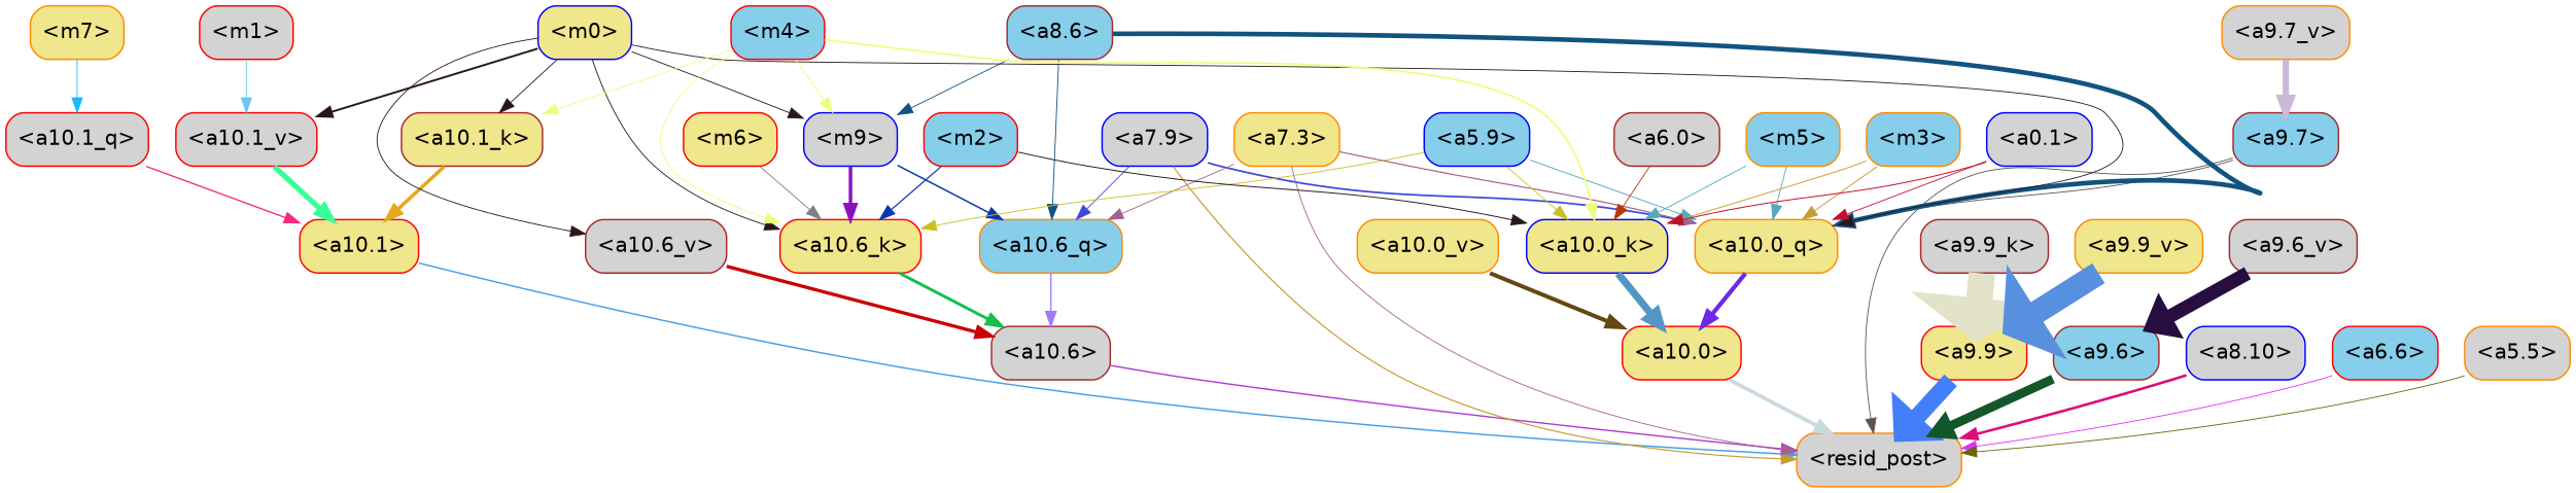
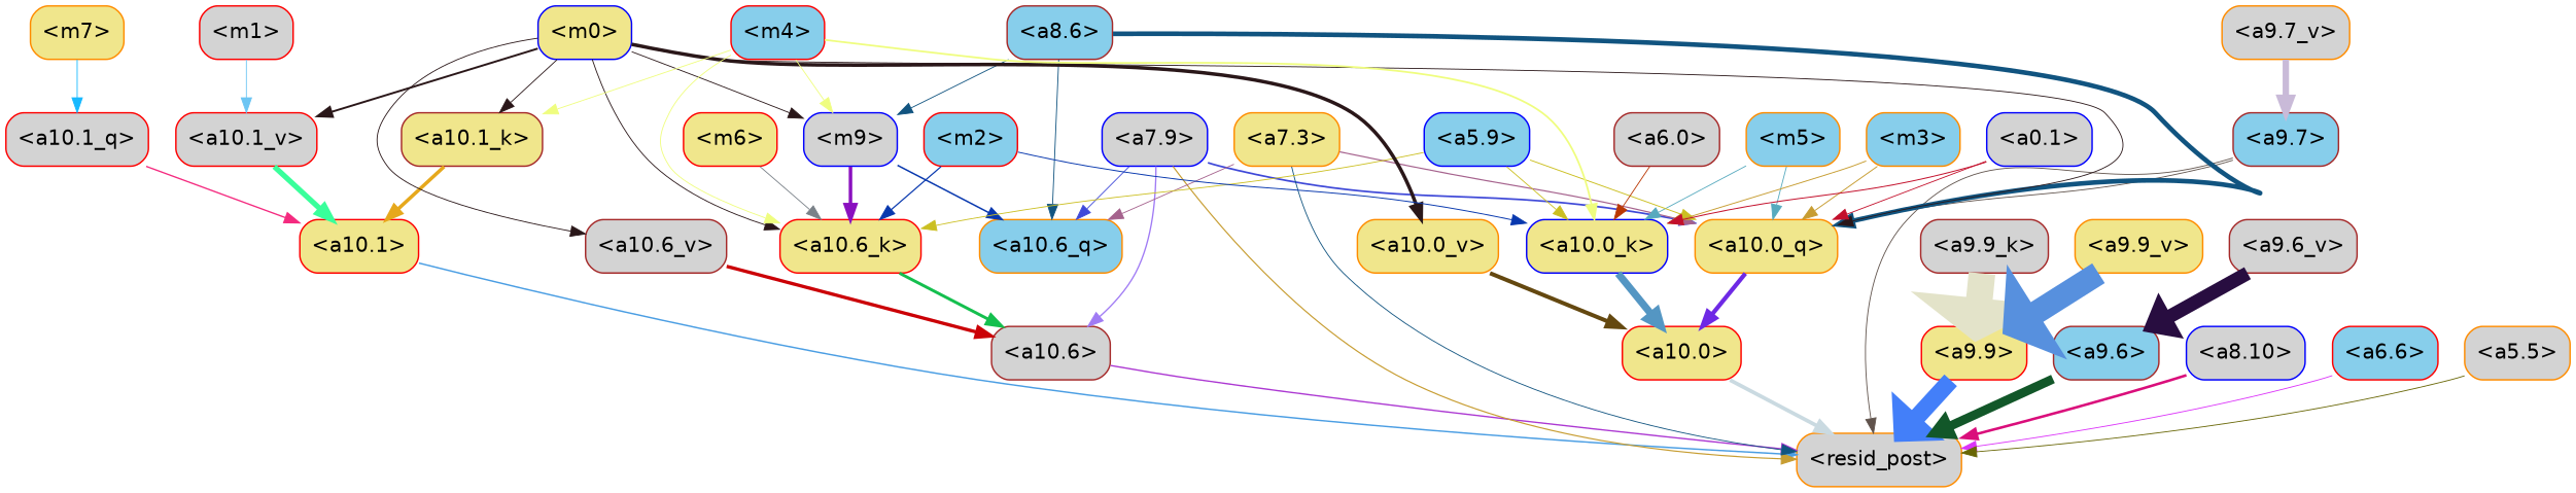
  strict digraph {
    splines=true
    node [color=darkorange fillcolor=lightgrey fontname=Helvetica shape=box style="filled, rounded"]
    edge [color="#2a1719" penwidth=0.6]
    "<a10.6>" [color=brown]
    "<resid_post>"
    "<a10.1>" [color=red fillcolor=khaki]
    "<a10.0>" [color=red fillcolor=khaki]
    "<a9.9>" [color=red fillcolor=khaki]
    "<a9.7>" [color=brown fillcolor=skyblue]
    "<a10.0_q>" [fillcolor=khaki]
    "<a9.6>" [color=brown fillcolor=skyblue]
    "<a8.10>" [color=blue]
    "<a7.9>" [color=blue]
    "<a10.6_q>" [fillcolor=skyblue]
    "<a7.3>" [fillcolor=khaki]
    "<a6.6>" [color=red fillcolor=skyblue]
    "<a5.5>"
    "<a10.1_q>" [color=red]
    "<a10.6_k>" [color=red fillcolor=khaki]
    "<a10.1_k>" [color=brown fillcolor=khaki]
    "<a10.0_k>" [color=blue fillcolor=khaki]
    "<a10.6_v>" [color=brown]
    "<a10.1_v>" [color=red]
    "<a10.0_v>" [fillcolor=khaki]
    "<m9>" [color=blue]
    "<a8.6>" [color=brown fillcolor=skyblue]
    "<m5>" [fillcolor=skyblue]
    "<a5.9>" [color=blue fillcolor=skyblue]
    "<m3>" [fillcolor=skyblue]
    "<m0>" [color=blue fillcolor=khaki]
    "<a0.1>" [color=blue]
    "<m6>" [color=red fillcolor=khaki]
    "<m4>" [color=red fillcolor=skyblue]
    "<m2>" [color=red fillcolor=skyblue]
    "<a6.0>" [color=brown]
    "<m7>" [fillcolor=khaki]
    "<m1>" [color=red]
    "<a9.9_k>" [color=brown]
    "<a9.9_v>" [fillcolor=khaki]
    "<a9.7_v>"
    "<a9.6_v>" [color=brown]
    "<a10.6>" -> "<resid_post>" [color="#ac38d2" penwidth=0.9498605728149414]
    "<a10.1>" -> "<resid_post>" [color="#4b9ee3" penwidth=1.0084514617919922]
    "<a10.0>" -> "<resid_post>" [color="#cadae1" penwidth=2.5814952850341797]
    "<a9.9>" -> "<resid_post>" [color="#437ff9" penwidth=11.610888481140137]
    "<a9.7>" -> "<resid_post>" [color="#60534c"]
    "<a9.7>" -> "<a10.0_q>" [color="#60534c"]
    "<a10.0_q>" -> "<a10.0>" [color="#6e29e5" penwidth=2.905670166015625]
    "<a9.6>" -> "<resid_post>" [color="#125729" penwidth=6.121421813964844]
    "<a8.10>" -> "<resid_post>" [color="#da0e7b" penwidth=1.7841739654541016]
    "<a7.9>" -> "<resid_post>" [color="#c79d32" penwidth=0.8109169006347656]
    "<a7.9>" -> "<a10.0_q>" [color="#3f49d8" penwidth=1.19378662109375]
    "<a7.9>" -> "<a10.6_q>" [color="#3f49d8"]
-   "<a10.6_q>" -> "<a10.6>" [color="#a07bf4" penwidth=0.9244728088378906]
-   "<a7.3>" -> "<resid_post>" [color="#a5628d"]
+   "<a7.9>" -> "<a10.6>" [color="#a07bf4" penwidth=0.9244728088378906]
+   "<a7.3>" -> "<resid_post>" [color="#115480"]
    "<a7.3>" -> "<a10.0_q>" [color="#a5628d" penwidth=0.8208656311035156]
    "<a7.3>" -> "<a10.6_q>" [color="#a5628d"]
    "<a6.6>" -> "<resid_post>" [color="#db32f9"]
    "<a5.5>" -> "<resid_post>" [color="#686605"]
    "<a10.1_q>" -> "<a10.1>" [color="#f42a7f" penwidth=0.9268798828125]
    "<a10.6_k>" -> "<a10.6>" [color="#14bf4e" penwidth=2.0319366455078125]
    "<a10.1_k>" -> "<a10.1>" [color="#e6a81c" penwidth=2.4037628173828125]
    "<a10.0_k>" -> "<a10.0>" [color="#5496c3" penwidth=4.9319305419921875]
    "<a10.6_v>" -> "<a10.6>" [color="#cb0006" penwidth=2.290935516357422]
    "<a10.1_v>" -> "<a10.1>" [color="#39ff9b" penwidth=3.6398468017578125]
    "<a10.0_v>" -> "<a10.0>" [color="#644810" penwidth=2.7666168212890625]
    "<m9>" -> "<a10.6_q>" [color="#0838ae" penwidth=1.0384025573730469]
    "<m9>" -> "<a10.6_k>" [color="#8a10bf" penwidth=2.371124267578125]
    "<a8.6>" -> "<a10.0_q>" [color="#115480" penwidth=3.1841888427734375]
    "<a8.6>" -> "<a10.6_q>" [color="#115480"]
    "<a8.6>" -> "<m9>" [color="#115480"]
    "<m5>" -> "<a10.0_q>" [color="#57aabe"]
    "<m5>" -> "<a10.0_k>" [color="#57aabe"]
-   "<a5.9>" -> "<a10.0_q>" [color="#57aabe" penwidth=0.6463394165039062]
+   "<a5.9>" -> "<a10.0_q>" [color="#cbbf21" penwidth=0.6463394165039062]
    "<a5.9>" -> "<a10.6_k>" [color="#cbbf21"]
    "<a5.9>" -> "<a10.0_k>" [color="#cbbf21"]
    "<m3>" -> "<a10.0_q>" [color="#c79d32" penwidth=0.6597442626953125]
    "<m3>" -> "<a10.0_k>" [color="#c79d32" penwidth=0.6506614685058594]
    "<m0>" -> "<a10.0_q>"
    "<m0>" -> "<a10.6_k>"
    "<m0>" -> "<a10.1_k>"
    "<m0>" -> "<a10.6_v>"
    "<m0>" -> "<a10.1_v>" [penwidth=1.3360328674316406]
+   "<m0>" -> "<a10.0_v>" [penwidth=2.4083595275878906]
    "<m0>" -> "<m9>"
    "<a0.1>" -> "<a10.0_q>" [color="#c30f2b"]
    "<a0.1>" -> "<a10.0_k>" [color="#c30f2b" penwidth=0.6768684387207031]
    "<m6>" -> "<a10.6_k>" [color="#7a8188"]
    "<m4>" -> "<a10.6_k>" [color="#effd7f"]
    "<m4>" -> "<a10.1_k>" [color="#effd7f"]
    "<m4>" -> "<a10.0_k>" [color="#effd7f" penwidth=1.230804443359375]
    "<m4>" -> "<m9>" [color="#effd7f"]
    "<m2>" -> "<a10.6_k>" [color="#0838ae" penwidth=0.8380241394042969]
-   "<m2>" -> "<a10.0_k>" [penwidth=0.6622200012207031]
+   "<m2>" -> "<a10.0_k>" [color="#0838ae" penwidth=0.6622200012207031]
    "<a6.0>" -> "<a10.0_k>" [color="#ba3704"]
    "<m7>" -> "<a10.1_q>" [color="#17b9ff"]
    "<m1>" -> "<a10.1_v>" [color="#6cc5f3"]
    "<a9.9_k>" -> "<a9.9>" [color="#e3e3c9" penwidth=17.953022003173828]
    "<a9.9_v>" -> "<a9.9>" [color="#5790de" penwidth=15.728643417358398]
    "<a9.7_v>" -> "<a9.7>" [color="#c9bad8" penwidth=4.305488586425781]
    "<a9.6_v>" -> "<a9.6>" [color="#280d40" penwidth=9.212547302246094]
  }
